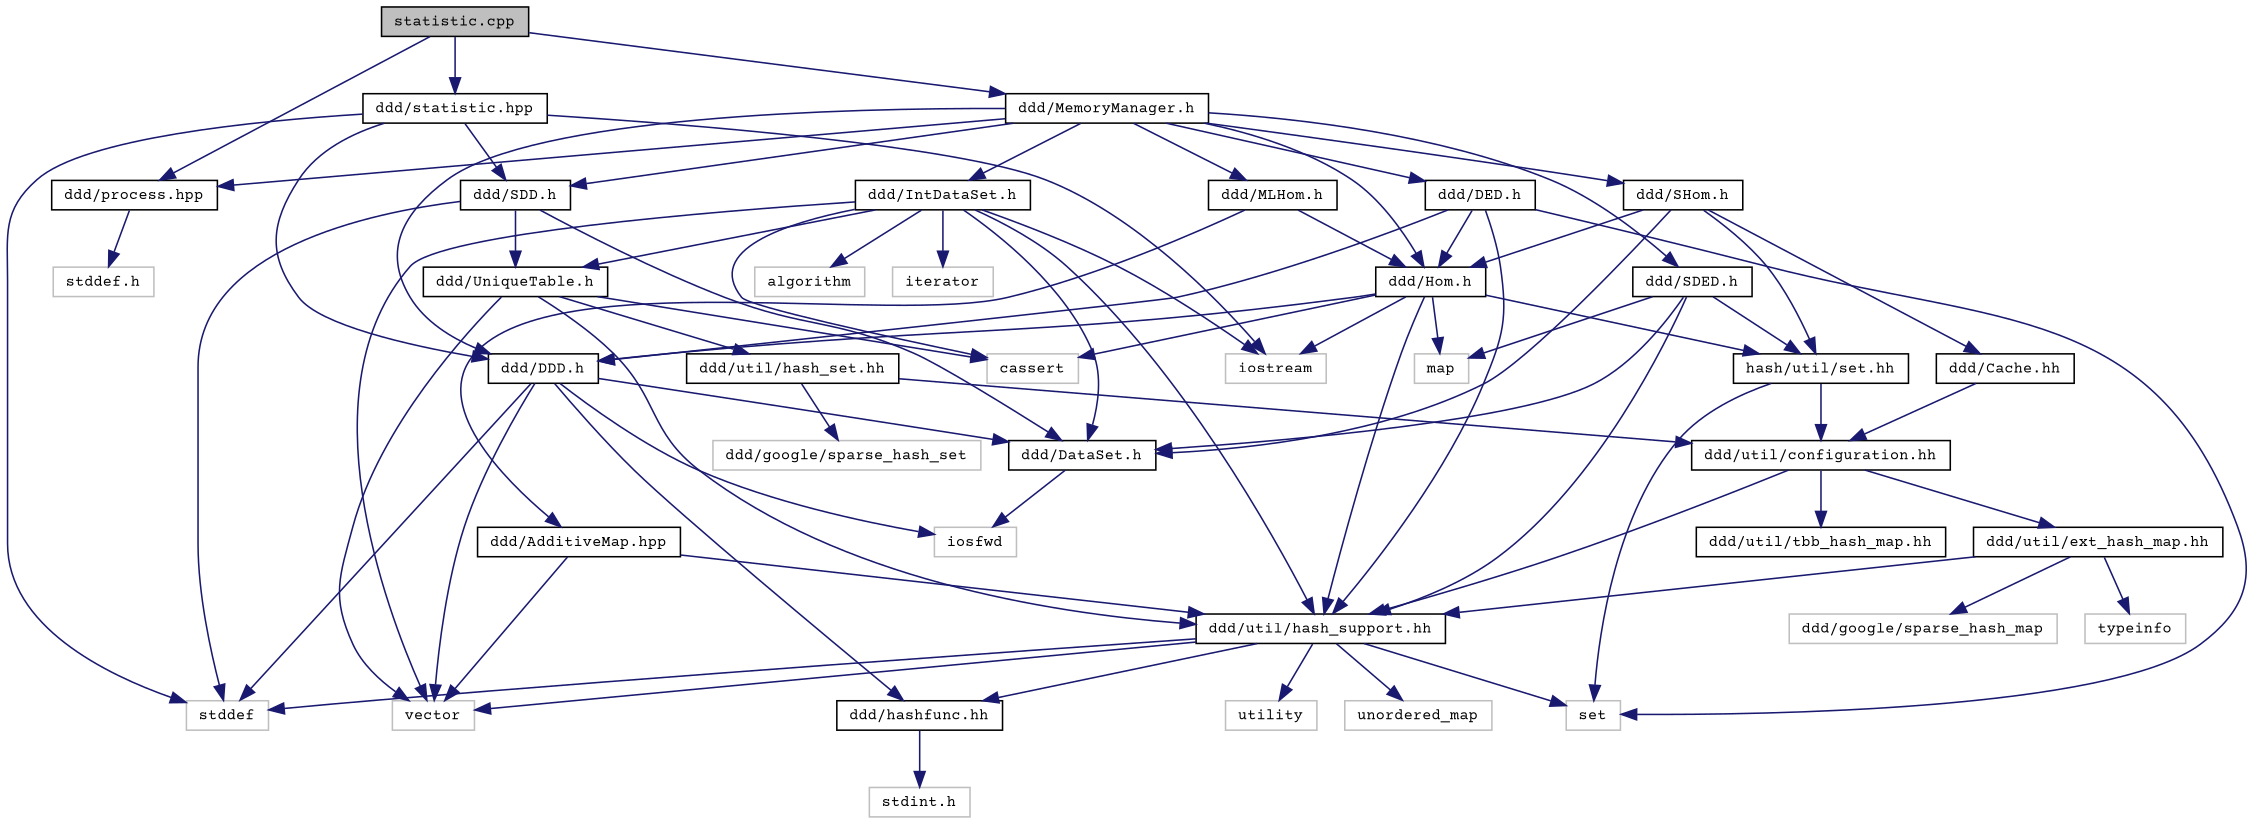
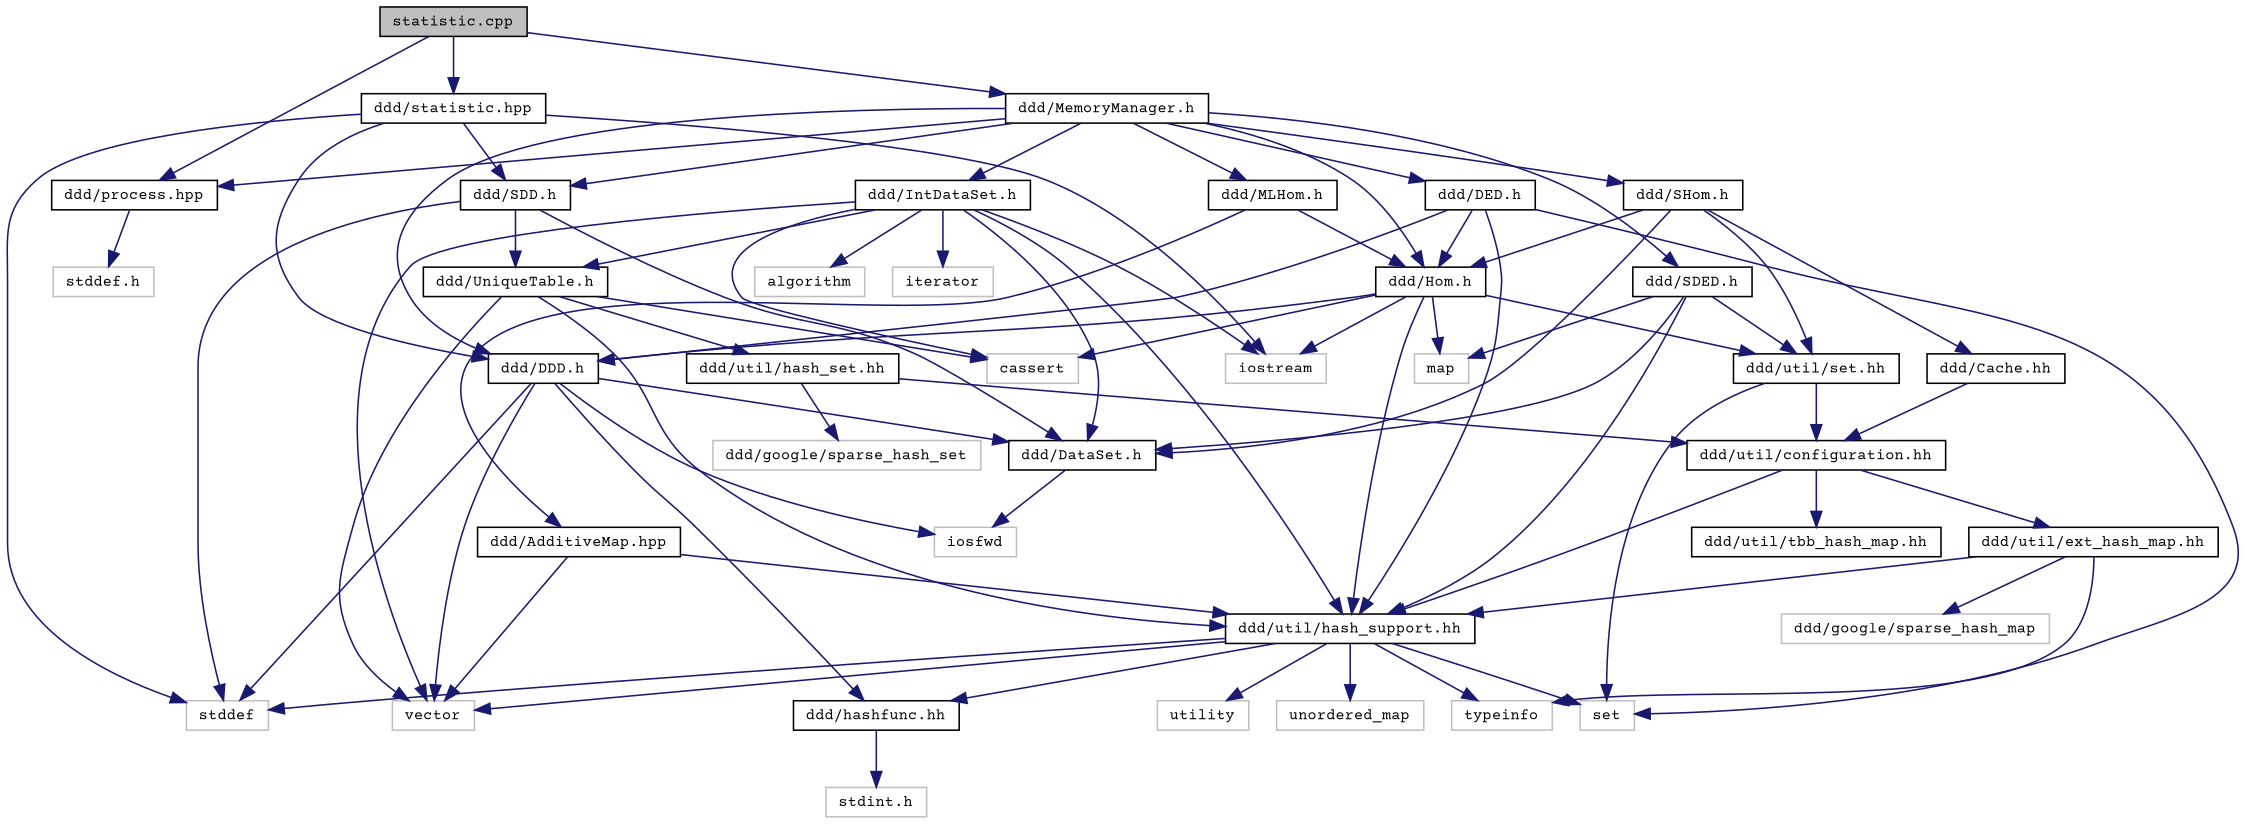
  digraph {
    fontname="Courier Prime"
    node [color=black fillcolor=white fontname="Courier Prime" fontsize=10 shape=record style=filled]
    edge [color=midnightblue fontname="Courier Prime" fontsize=10 labelfontname=FreeSans labelfontsize=10 style=solid]
    n1 [fillcolor=grey75 fontcolor=black height=0.2 label="statistic.cpp" width=0.4]
    n2 [height=0.2 label="ddd/statistic.hpp" width=0.4]
    n3 [height=0.2 label="ddd/process.hpp" width=0.4]
    n4 [height=0.2 label="ddd/MemoryManager.h" width=0.4]
    n5 [color=grey75 height=0.2 label=iostream width=0.4]
    n6 [color=grey75 height=0.2 label=stddef width=0.4]
    n7 [height=0.2 label="ddd/SDD.h" width=0.4]
    n8 [height=0.2 label="ddd/DDD.h" width=0.4]
    n9 [color=grey75 height=0.2 label="stddef.h" width=0.4]
    n10 [height=0.2 label="ddd/DED.h" width=0.4]
    n11 [height=0.2 label="ddd/Hom.h" width=0.4]
    n12 [height=0.2 label="ddd/SDED.h" width=0.4]
    n13 [height=0.2 label="ddd/SHom.h" width=0.4]
    n14 [height=0.2 label="ddd/MLHom.h" width=0.4]
    n15 [height=0.2 label="ddd/IntDataSet.h" width=0.4]
    n16 [height=0.2 label="ddd/UniqueTable.h" width=0.4]
    n17 [height=0.2 label="ddd/DataSet.h" width=0.4]
    n18 [color=grey75 height=0.2 label=vector width=0.4]
    n19 [height=0.2 label="ddd/hashfunc.hh" width=0.4]
    n20 [color=grey75 height=0.2 label=iosfwd width=0.4]
    n21 [color=grey75 height=0.2 label=cassert width=0.4]
    n22 [height=0.2 label="ddd/util/hash_support.hh" width=0.4]
    n23 [height=0.2 label="ddd/util/hash_set.hh" width=0.4]
    n24 [color=grey75 height=0.2 label=utility width=0.4]
    n25 [color=grey75 height=0.2 label=set width=0.4]
    n26 [color=grey75 height=0.2 label=typeinfo width=0.4]
    n27 [color=grey75 height=0.2 label=unordered_map width=0.4]
    n28 [color=grey75 height=0.2 label="ddd/google/sparse_hash_set" width=0.4]
    n29 [height=0.2 label="ddd/util/configuration.hh" width=0.4]
    n30 [color=grey75 height=0.2 label="stdint.h" width=0.4]
    n31 [height=0.2 label="ddd/util/ext_hash_map.hh" width=0.4]
    n32 [height=0.2 label="ddd/util/tbb_hash_map.hh" width=0.4]
    n33 [color=grey75 height=0.2 label="ddd/google/sparse_hash_map" width=0.4]
-   n34 [height=0.2 label="hash/util/set.hh" width=0.4]
+   n34 [height=0.2 label="ddd/util/set.hh" width=0.4]
    n35 [color=grey75 height=0.2 label=map width=0.4]
    n36 [height=0.2 label="ddd/Cache.hh" width=0.4]
    n37 [height=0.2 label="ddd/AdditiveMap.hpp" width=0.4]
    n38 [color=grey75 height=0.2 label=algorithm width=0.4]
    n39 [color=grey75 height=0.2 label=iterator width=0.4]
    n1 -> n2
    n1 -> n3
    n1 -> n4
    n2 -> n5
    n2 -> n6
    n2 -> n7
    n2 -> n8
    n3 -> n9
    n4 -> n3
    n4 -> n7
    n4 -> n8
    n4 -> n10
    n4 -> n11
    n4 -> n12
    n4 -> n13
    n4 -> n14
    n4 -> n15
    n7 -> n6
    n7 -> n16
    n7 -> n17
    n8 -> n6
    n8 -> n17
    n8 -> n18
    n8 -> n19
    n8 -> n20
    n10 -> n8
    n10 -> n11
    n10 -> n22
    n10 -> n25
    n11 -> n5
    n11 -> n8
    n11 -> n21
    n11 -> n22
    n11 -> n34
    n11 -> n35
    n12 -> n17
    n12 -> n22
    n12 -> n34
    n12 -> n35
    n13 -> n11
    n13 -> n17
    n13 -> n34
    n13 -> n36
    n14 -> n11
    n14 -> n37
    n15 -> n5
    n15 -> n16
    n15 -> n17
    n15 -> n18
    n15 -> n21
    n15 -> n22
    n15 -> n38
    n15 -> n39
    n16 -> n18
    n16 -> n21
    n16 -> n22
    n16 -> n23
    n17 -> n20
    n19 -> n30
    n22 -> n6
    n22 -> n18
    n22 -> n19
    n22 -> n24
    n22 -> n25
+   n22 -> n26
    n22 -> n27
    n23 -> n28
    n23 -> n29
    n29 -> n22
    n29 -> n31
    n29 -> n32
    n31 -> n22
    n31 -> n26
    n31 -> n33
    n34 -> n25
    n34 -> n29
    n36 -> n29
    n37 -> n18
    n37 -> n22
  }
